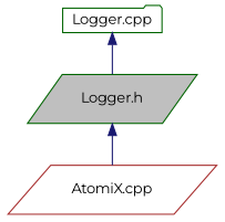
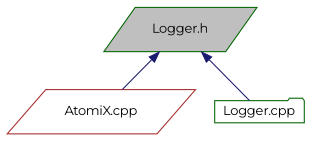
  digraph {
    fontname=Montserrat
    node [color=darkgreen fillcolor=white fontname=Montserrat fontsize=12 shape=parallelogram style=filled]
    edge [color=midnightblue dir=back fontname=Montserrat fontsize=12 labelfontname=Helvetica labelfontsize=12 style=solid]
    n1 [fillcolor=grey75 fontcolor=black height=0.2 label="Logger.h" width=0.4]
    n2 [color=brown height=0.2 label="AtomiX.cpp" width=0.4]
    n3 [height=0.2 label="Logger.cpp" shape=folder width=0.4]
    n1 -> n2
-   n3 -> n1
+   n1 -> n3
  }
